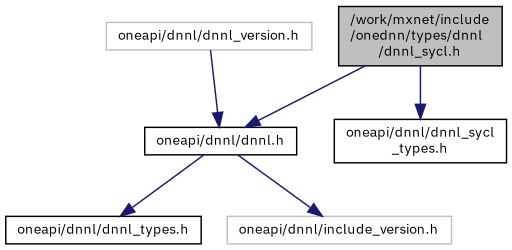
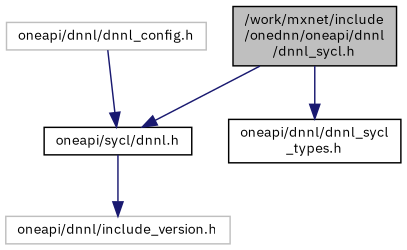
  digraph {
    fontname="IBM Plex Sans"
    node [color=black fillcolor=white fontname="IBM Plex Sans" fontsize=10 shape=record style=filled]
    edge [color=midnightblue fontname="IBM Plex Sans" fontsize=10 labelfontname=Helvetica labelfontsize=10 style=solid]
-   n1 [fillcolor=grey75 fontcolor=black height=0.2 label="/work/mxnet/include\l/onednn/types/dnnl\l/dnnl_sycl.h" width=0.4]
-   n2 [height=0.2 label="oneapi/dnnl/dnnl.h" width=0.4]
+   n1 [fillcolor=grey75 fontcolor=black height=0.2 label="/work/mxnet/include\l/onednn/oneapi/dnnl\l/dnnl_sycl.h" width=0.4]
+   n2 [height=0.2 label="oneapi/sycl/dnnl.h" width=0.4]
    n3 [height=0.2 label="oneapi/dnnl/dnnl_sycl\l_types.h" width=0.4]
-   n4 [height=0.2 label="oneapi/dnnl/dnnl_types.h" width=0.4]
    n5 [color=grey75 height=0.2 label="oneapi/dnnl/include_version.h" width=0.4]
-   n6 [color=grey75 height=0.2 label="oneapi/dnnl/dnnl_version.h" width=0.4]
+   n6 [color=grey75 height=0.2 label="oneapi/dnnl/dnnl_config.h" width=0.4]
    n1 -> n2
    n1 -> n3
-   n2 -> n4
    n2 -> n5
    n6 -> n2
  }
